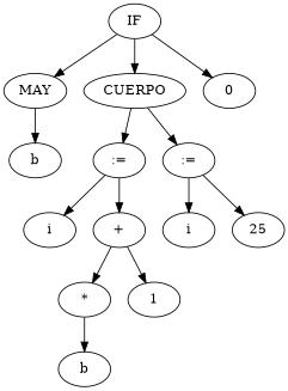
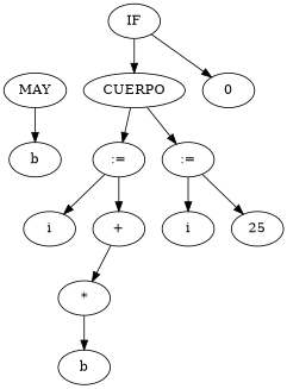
  digraph {
    n1 [label=<IF>]
    n2 [label=<MAY>]
    n3 [label=<CUERPO>]
    n4 [label=<0>]
    n5 [label=<b>]
    n6 [label=<:=>]
    n7 [label=<:=>]
    n8 [label=<i>]
    n9 [label=<+>]
    n10 [label=<i>]
    n11 [label=<25>]
    n12 [label=<*>]
-   n13 [label=<1>]
    n14 [label=<b>]
-   n1 -> n2
    n1 -> n3
    n1 -> n4
    n2 -> n5
    n3 -> n6
    n3 -> n7
    n6 -> n8
    n6 -> n9
    n7 -> n10
    n7 -> n11
    n9 -> n12
-   n9 -> n13
    n12 -> n14
  }
